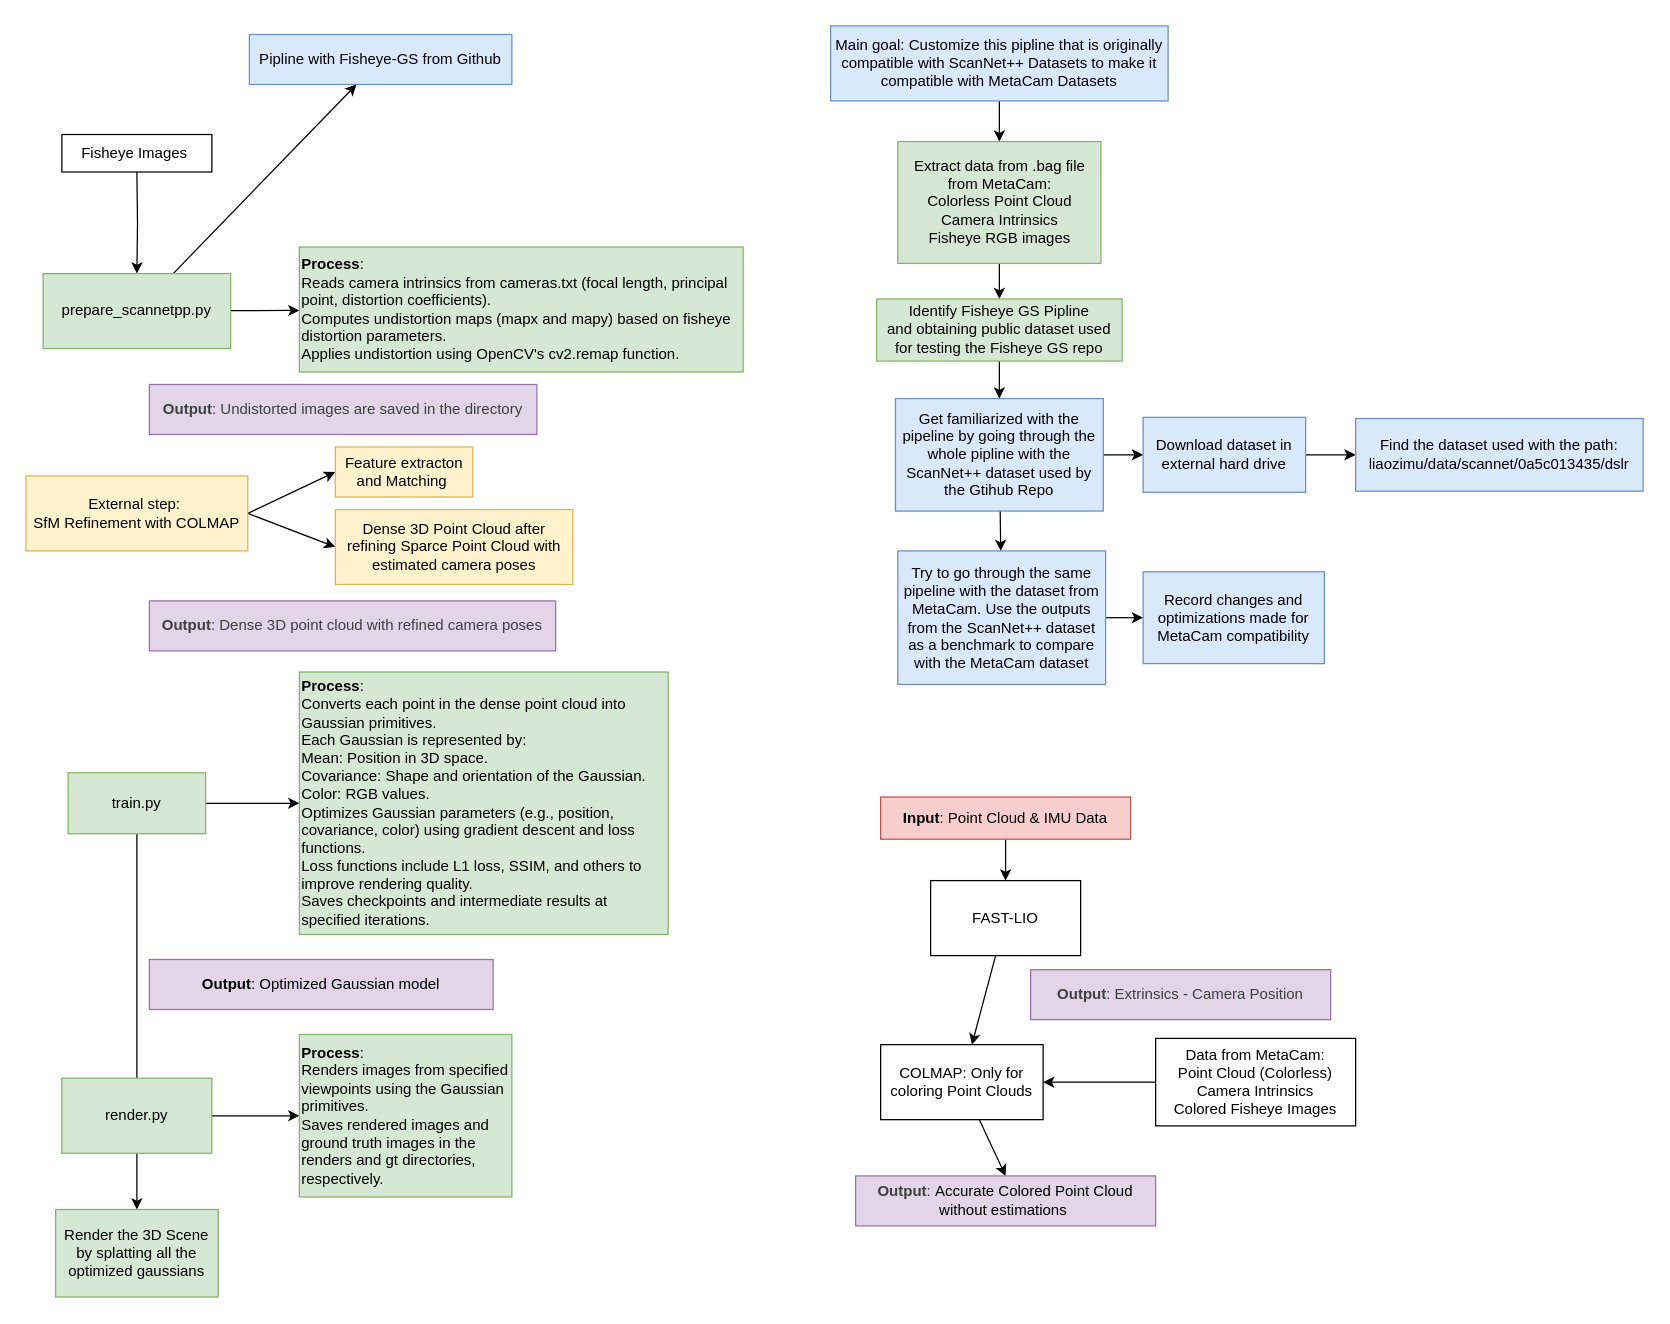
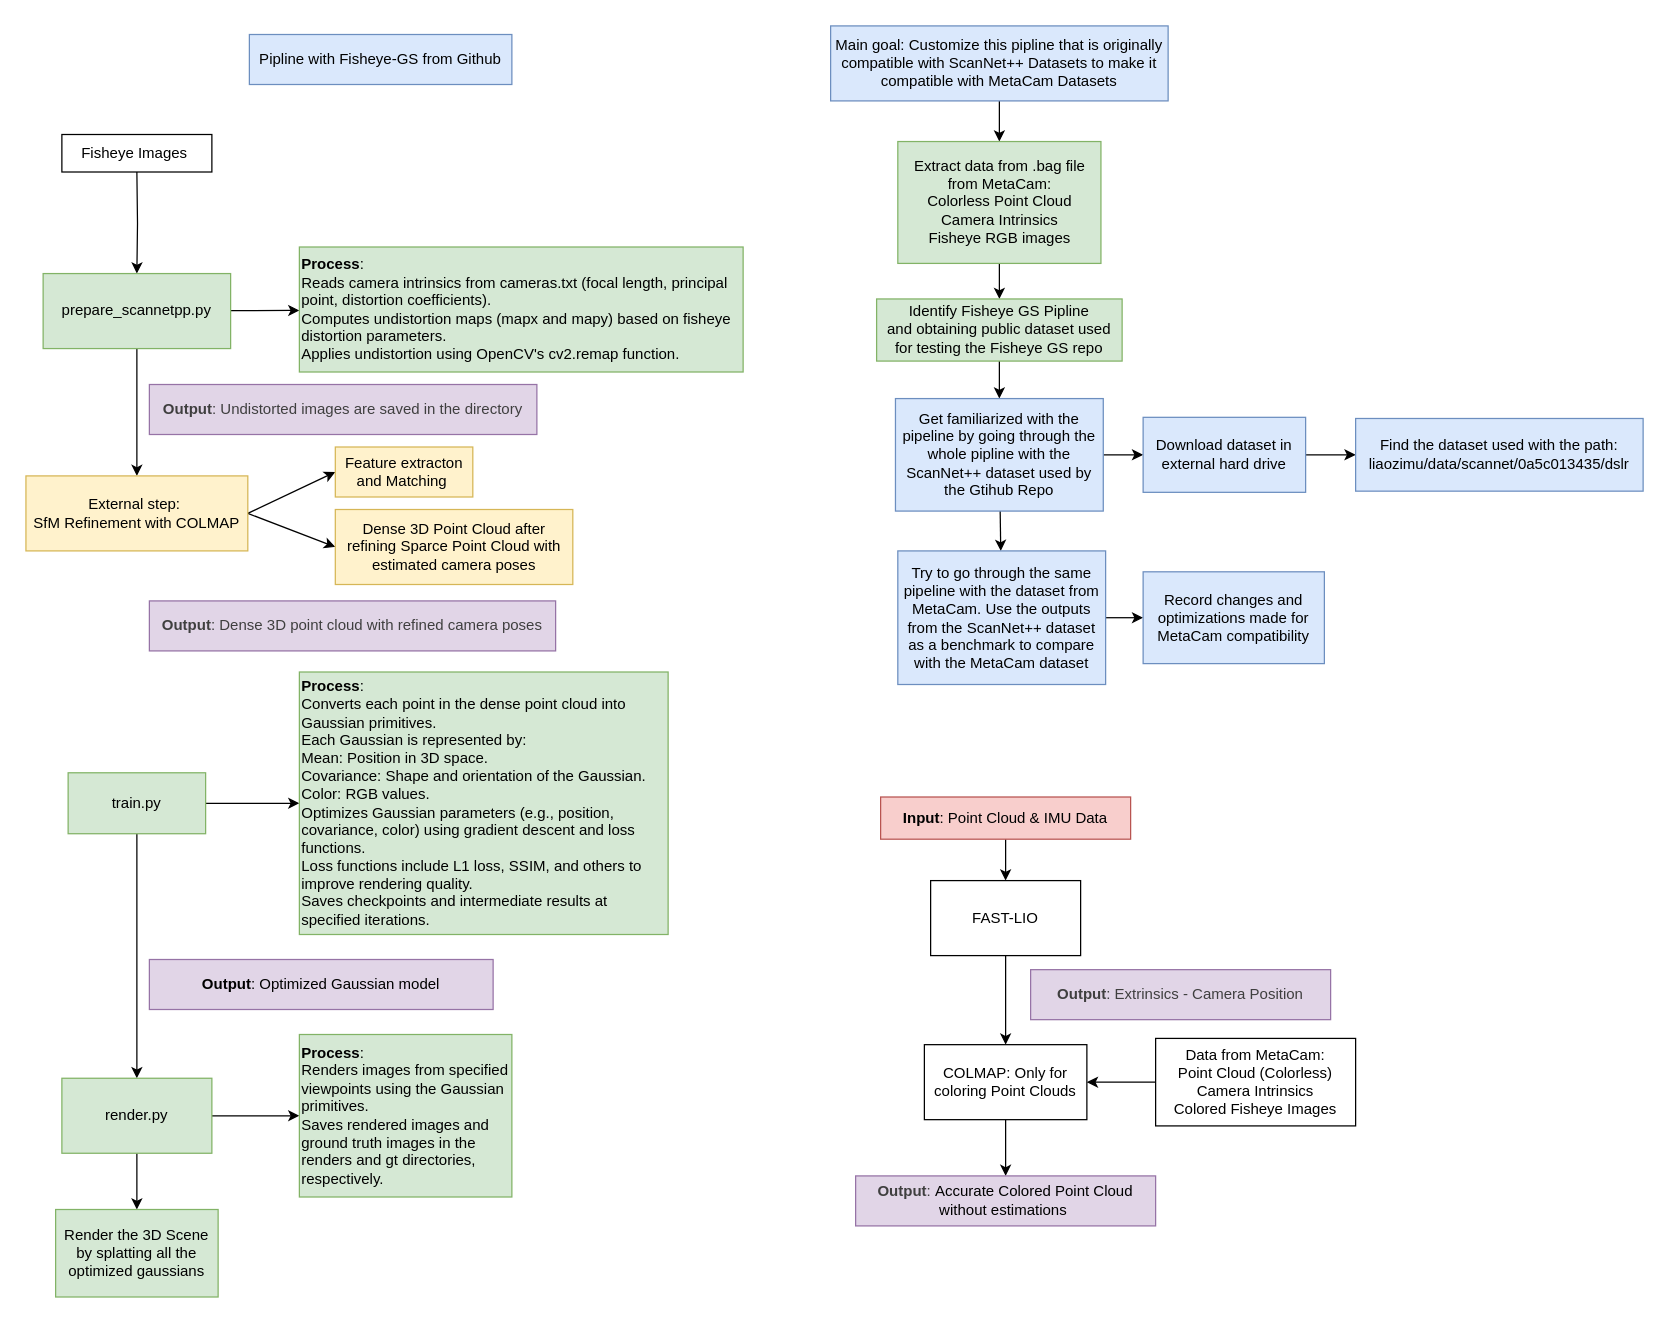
  <mxCell id="0" />
  <mxCell id="1" parent="0" />
  <mxCell id="2" value="" style="edgeStyle=orthogonalEdgeStyle;rounded=0;orthogonalLoop=1;jettySize=auto;html=1;" edge="1" parent="1" target="6"><mxGeometry relative="1" as="geometry"><mxPoint x="109" y="137" as="sourcePoint" /></mxGeometry></mxCell>
  <mxCell id="3" value="Pipline with Fisheye-GS from Github" style="rounded=0;whiteSpace=wrap;html=1;fillColor=#dae8fc;strokeColor=#6c8ebf;" vertex="1" parent="1"><mxGeometry x="199" y="27" width="210" height="40" as="geometry" /></mxCell>
- <mxCell id="4" value="" style="edgeStyle=none;html=1;" edge="1" parent="1" source="6" target="3"><mxGeometry relative="1" as="geometry"><mxPoint x="109" y="387" as="targetPoint" /></mxGeometry></mxCell>
+ <mxCell id="4" value="" style="edgeStyle=none;html=1;entryX=0.5;entryY=0;entryDx=0;entryDy=0;" edge="1" parent="1" source="6" target="21"><mxGeometry relative="1" as="geometry"><mxPoint x="109" y="387" as="targetPoint" /></mxGeometry></mxCell>
  <mxCell id="5" value="" style="edgeStyle=none;html=1;" edge="1" parent="1" source="6" target="17"><mxGeometry relative="1" as="geometry" /></mxCell>
  <mxCell id="6" value="prepare_scannetpp.py" style="whiteSpace=wrap;html=1;rounded=0;fillColor=#d5e8d4;strokeColor=#82b366;" vertex="1" parent="1"><mxGeometry x="34" y="218.25" width="150" height="60" as="geometry" /></mxCell>
  <mxCell id="7" value="Fisheye Images&amp;nbsp;" style="rounded=0;whiteSpace=wrap;html=1;" vertex="1" parent="1"><mxGeometry x="49" y="107" width="120" height="30" as="geometry" /></mxCell>
  <mxCell id="8" value="" style="edgeStyle=none;html=1;" edge="1" parent="1" source="10" target="11"><mxGeometry relative="1" as="geometry" /></mxCell>
- <mxCell id="9" value="" style="edgeStyle=none;html=1;endArrow=none;" edge="1" parent="1" source="10" target="14"><mxGeometry relative="1" as="geometry" /></mxCell>
+ <mxCell id="9" value="" style="edgeStyle=none;html=1;" edge="1" parent="1" source="10" target="14"><mxGeometry relative="1" as="geometry" /></mxCell>
  <mxCell id="10" value="train.py" style="whiteSpace=wrap;html=1;rounded=0;fillColor=#d5e8d4;strokeColor=#82b366;" vertex="1" parent="1"><mxGeometry x="54" y="617.63" width="110" height="48.75" as="geometry" /></mxCell>
  <mxCell id="11" value="&lt;b&gt;Process&lt;/b&gt;:&amp;nbsp;&lt;div&gt;&lt;font style=&quot;color: rgb(0, 0, 0);&quot;&gt;Converts each point in the dense point cloud into Gaussian primitives.&amp;nbsp;&lt;/font&gt;&lt;div&gt;&lt;font style=&quot;color: rgb(0, 0, 0);&quot;&gt;Each Gaussian is represented by:&amp;nbsp;&lt;/font&gt;&lt;/div&gt;&lt;div&gt;&lt;font style=&quot;color: rgb(0, 0, 0);&quot;&gt;Mean: Position in 3D space.&amp;nbsp;&lt;/font&gt;&lt;/div&gt;&lt;div&gt;&lt;font style=&quot;color: rgb(0, 0, 0);&quot;&gt;Covariance:&amp;nbsp;&lt;span style=&quot;background-color: transparent;&quot;&gt;Shape and orientation of the Gaussian. Color: RGB values.&amp;nbsp;&lt;br&gt;Optimizes Gaussian parameters (e.g., position, covariance, color) using gradient descent and loss functions.&amp;nbsp;&lt;/span&gt;&lt;/font&gt;&lt;/div&gt;&lt;div&gt;&lt;span style=&quot;background-color: transparent;&quot;&gt;&lt;font style=&quot;color: rgb(0, 0, 0);&quot;&gt;Loss functions include L1 loss, SSIM, and others to improve rendering quality.&amp;nbsp;&lt;/font&gt;&lt;/span&gt;&lt;/div&gt;&lt;div&gt;&lt;span style=&quot;background-color: transparent;&quot;&gt;&lt;font style=&quot;color: rgb(0, 0, 0);&quot;&gt;Saves checkpoints and intermediate results at specified iterations.&lt;/font&gt;&lt;br&gt;&lt;/span&gt;&lt;/div&gt;&lt;/div&gt;" style="whiteSpace=wrap;html=1;rounded=0;fillColor=#d5e8d4;strokeColor=#82b366;align=left;" vertex="1" parent="1"><mxGeometry x="239" y="537" width="295" height="210" as="geometry" /></mxCell>
  <mxCell id="12" value="" style="edgeStyle=none;html=1;" edge="1" parent="1" source="14" target="15"><mxGeometry relative="1" as="geometry" /></mxCell>
  <mxCell id="13" value="" style="edgeStyle=none;html=1;" edge="1" parent="1" source="14" target="16"><mxGeometry relative="1" as="geometry" /></mxCell>
  <mxCell id="14" value="render.py" style="whiteSpace=wrap;html=1;rounded=0;fillColor=#d5e8d4;strokeColor=#82b366;" vertex="1" parent="1"><mxGeometry x="49" y="862" width="120" height="60" as="geometry" /></mxCell>
  <mxCell id="15" value="&lt;font style=&quot;color: rgb(0, 0, 0);&quot;&gt;&lt;b&gt;Process&lt;/b&gt;:&amp;nbsp;&lt;/font&gt;&lt;div&gt;&lt;font style=&quot;color: rgb(0, 0, 0);&quot;&gt;Renders images from specified viewpoints using the Gaussian primitives.&amp;nbsp;&lt;/font&gt;&lt;div&gt;&lt;font style=&quot;color: rgb(0, 0, 0);&quot;&gt;Saves rendered images and ground truth images in the renders and gt directories, respectively.&lt;/font&gt;&lt;/div&gt;&lt;/div&gt;" style="whiteSpace=wrap;html=1;rounded=0;fillColor=#d5e8d4;strokeColor=#82b366;align=left;" vertex="1" parent="1"><mxGeometry x="239" y="827" width="170" height="130" as="geometry" /></mxCell>
  <mxCell id="16" value="Render the 3D Scene by splatting all the optimized gaussians" style="whiteSpace=wrap;html=1;rounded=0;fillColor=#d5e8d4;strokeColor=#82b366;" vertex="1" parent="1"><mxGeometry x="44" y="967" width="130" height="70" as="geometry" /></mxCell>
  <mxCell id="17" value="&lt;b&gt;Process&lt;/b&gt;:&lt;br&gt;&lt;span style=&quot;background-color: transparent;&quot;&gt;Reads camera intrinsics from cameras.txt (focal length, principal point, distortion coefficients).&lt;/span&gt;&lt;br&gt;&lt;span style=&quot;background-color: transparent;&quot;&gt;Computes undistortion maps (mapx and mapy) based on fisheye distortion parameters.&lt;/span&gt;&lt;br&gt;&lt;span style=&quot;background-color: transparent;&quot;&gt;Applies undistortion using OpenCV's cv2.remap function.&amp;nbsp;&lt;/span&gt;" style="whiteSpace=wrap;html=1;fillColor=#d5e8d4;strokeColor=#82b366;rounded=0;align=left;" vertex="1" parent="1"><mxGeometry x="239" y="197" width="355" height="100" as="geometry" /></mxCell>
  <mxCell id="18" value="&lt;b style=&quot;color: rgb(63, 63, 63); scrollbar-color: light-dark(#e2e2e2, #4b4b4b)&lt;br/&gt;&#09;&#09;&#09;&#09;&#09;light-dark(#fbfbfb, var(--dark-panel-color)); text-align: left;&quot;&gt;Output&lt;/b&gt;&lt;span style=&quot;color: rgb(63, 63, 63); text-align: left;&quot;&gt;: Undistorted images are saved in the directory&lt;/span&gt;" style="rounded=0;whiteSpace=wrap;html=1;fillColor=#e1d5e7;strokeColor=#9673a6;" vertex="1" parent="1"><mxGeometry x="119" y="307" width="310" height="40" as="geometry" /></mxCell>
  <mxCell id="19" value="" style="edgeStyle=none;html=1;rounded=0;curved=1;entryX=0;entryY=0.5;entryDx=0;entryDy=0;exitX=1;exitY=0.5;exitDx=0;exitDy=0;" edge="1" parent="1" source="21" target="23"><mxGeometry relative="1" as="geometry" /></mxCell>
  <mxCell id="20" value="" style="edgeStyle=none;html=1;exitX=1;exitY=0.5;exitDx=0;exitDy=0;entryX=0;entryY=0.5;entryDx=0;entryDy=0;" edge="1" parent="1" source="21" target="22"><mxGeometry relative="1" as="geometry"><mxPoint x="217.75" y="397" as="sourcePoint" /></mxGeometry></mxCell>
  <mxCell id="21" value="External step:&amp;nbsp;&lt;br&gt;SfM Refinement with COLMAP" style="rounded=0;whiteSpace=wrap;html=1;fillColor=#fff2cc;strokeColor=#d6b656;" vertex="1" parent="1"><mxGeometry x="20.25" y="380.13" width="177.5" height="60" as="geometry" /></mxCell>
  <mxCell id="22" value="Feature extracton and Matching&amp;nbsp;" style="whiteSpace=wrap;html=1;rounded=0;fillColor=#fff2cc;strokeColor=#d6b656;" vertex="1" parent="1"><mxGeometry x="267.75" y="357" width="110" height="40" as="geometry" /></mxCell>
  <mxCell id="23" value="Dense 3D Point Cloud after refining Sparce Point Cloud with estimated camera poses" style="whiteSpace=wrap;html=1;rounded=0;fillColor=#fff2cc;strokeColor=#d6b656;" vertex="1" parent="1"><mxGeometry x="267.75" y="407" width="190" height="60" as="geometry" /></mxCell>
  <mxCell id="24" value="&lt;b style=&quot;color: rgb(63, 63, 63); scrollbar-color: light-dark(#e2e2e2, #4b4b4b)&lt;br/&gt;&#09;&#09;&#09;&#09;&#09;light-dark(#fbfbfb, var(--dark-panel-color)); text-align: left;&quot;&gt;Output&lt;/b&gt;&lt;span style=&quot;color: rgb(63, 63, 63); text-align: left;&quot;&gt;: Dense 3D point cloud with refined camera poses&lt;/span&gt;" style="rounded=0;whiteSpace=wrap;html=1;fillColor=#e1d5e7;strokeColor=#9673a6;" vertex="1" parent="1"><mxGeometry x="119" y="480.13" width="325" height="40" as="geometry" /></mxCell>
  <mxCell id="25" value="&lt;span style=&quot;color: rgb(0, 0, 0);&quot;&gt;&lt;b&gt;Output&lt;/b&gt;: Optimized Gaussian model&lt;/span&gt;" style="rounded=0;whiteSpace=wrap;html=1;fillColor=#e1d5e7;strokeColor=#9673a6;" vertex="1" parent="1"><mxGeometry x="119" y="767" width="275" height="40" as="geometry" /></mxCell>
  <mxCell id="26" value="" style="edgeStyle=none;html=1;" edge="1" parent="1" source="27" target="29"><mxGeometry relative="1" as="geometry" /></mxCell>
  <mxCell id="27" value="FAST-LIO" style="rounded=0;whiteSpace=wrap;html=1;" vertex="1" parent="1"><mxGeometry x="744" y="703.88" width="120" height="60" as="geometry" /></mxCell>
  <mxCell id="28" value="" style="edgeStyle=none;html=1;entryX=0.5;entryY=0;entryDx=0;entryDy=0;" edge="1" parent="1" source="29" target="35"><mxGeometry relative="1" as="geometry"><mxPoint x="804" y="943.88" as="targetPoint" /></mxGeometry></mxCell>
- <mxCell id="29" value="COLMAP: Only for coloring Point Clouds" style="rounded=0;whiteSpace=wrap;html=1;" vertex="1" parent="1"><mxGeometry x="704" y="835.13" width="130" height="60" as="geometry" /></mxCell>
+ <mxCell id="29" value="COLMAP: Only for coloring Point Clouds" style="rounded=0;whiteSpace=wrap;html=1;" vertex="1" parent="1"><mxGeometry x="739" y="835.13" width="130" height="60" as="geometry" /></mxCell>
  <mxCell id="30" value="" style="edgeStyle=none;html=1;" edge="1" parent="1" source="31" target="27"><mxGeometry relative="1" as="geometry" /></mxCell>
  <mxCell id="31" value="&lt;b style=&quot;scrollbar-color: light-dark(#e2e2e2, #4b4b4b)&lt;br/&gt;&#09;&#09;&#09;&#09;&#09;light-dark(#fbfbfb, var(--dark-panel-color)); text-align: left;&quot;&gt;Input&lt;/b&gt;&lt;span style=&quot;color: rgb(0, 0, 0); text-align: left;&quot;&gt;: Point Cloud &amp;amp; IMU Data&lt;/span&gt;" style="rounded=0;whiteSpace=wrap;html=1;fillColor=#f8cecc;strokeColor=#b85450;" vertex="1" parent="1"><mxGeometry x="704" y="637" width="200" height="33.75" as="geometry" /></mxCell>
  <mxCell id="32" value="&lt;b style=&quot;color: rgb(63, 63, 63); scrollbar-color: light-dark(#e2e2e2, #4b4b4b)&lt;br/&gt;&#09;&#09;&#09;&#09;&#09;light-dark(#fbfbfb, var(--dark-panel-color)); text-align: left;&quot;&gt;Output&lt;/b&gt;&lt;span style=&quot;color: rgb(63, 63, 63); text-align: left;&quot;&gt;: Extrinsics - Camera Position&lt;/span&gt;" style="rounded=0;whiteSpace=wrap;html=1;fillColor=#e1d5e7;strokeColor=#9673a6;" vertex="1" parent="1"><mxGeometry x="824" y="775.13" width="240" height="40" as="geometry" /></mxCell>
  <mxCell id="33" value="" style="edgeStyle=none;html=1;" edge="1" parent="1" source="34" target="29"><mxGeometry relative="1" as="geometry" /></mxCell>
  <mxCell id="34" value="Data from MetaCam:&lt;br&gt;Point Cloud (Colorless)&lt;br&gt;Camera Intrinsics&lt;br&gt;Colored Fisheye Images" style="rounded=0;whiteSpace=wrap;html=1;" vertex="1" parent="1"><mxGeometry x="924" y="830.13" width="160" height="70" as="geometry" /></mxCell>
  <mxCell id="35" value="&lt;b style=&quot;color: rgb(63, 63, 63); scrollbar-color: light-dark(#e2e2e2, #4b4b4b)&lt;br/&gt;&#09;&#09;&#09;&#09;&#09;light-dark(#fbfbfb, var(--dark-panel-color)); text-align: left;&quot;&gt;Output&lt;/b&gt;&lt;span style=&quot;color: rgb(63, 63, 63); text-align: left;&quot;&gt;:&amp;nbsp;&lt;span style=&quot;color: rgb(0, 0, 0); text-align: center;&quot;&gt;Accurate Colored Point Cloud without estimations&lt;/span&gt;&amp;nbsp;&lt;/span&gt;" style="rounded=0;whiteSpace=wrap;html=1;fillColor=#e1d5e7;strokeColor=#9673a6;" vertex="1" parent="1"><mxGeometry x="684" y="940.13" width="240" height="40" as="geometry" /></mxCell>
  <mxCell id="36" value="" style="edgeStyle=none;html=1;" edge="1" parent="1" source="37" target="39"><mxGeometry relative="1" as="geometry" /></mxCell>
  <mxCell id="37" value="&lt;span style=&quot;color: rgb(0, 0, 0);&quot;&gt;Main goal: Customize this pipline that is originally compatible with ScanNet++ Datasets to make it compatible with MetaCam Datasets&lt;/span&gt;" style="rounded=0;whiteSpace=wrap;html=1;fillColor=#dae8fc;strokeColor=#6c8ebf;" vertex="1" parent="1"><mxGeometry x="664" y="20.13" width="270" height="60" as="geometry" /></mxCell>
  <mxCell id="38" value="" style="edgeStyle=none;html=1;" edge="1" parent="1" source="39" target="41"><mxGeometry relative="1" as="geometry" /></mxCell>
  <mxCell id="39" value="Extract data from .bag file from MetaCam:&lt;br&gt;Colorless Point Cloud&lt;div&gt;&lt;div&gt;Camera Intrinsics&lt;/div&gt;&lt;/div&gt;&lt;div&gt;Fisheye RGB images&lt;/div&gt;" style="whiteSpace=wrap;html=1;rounded=0;fillColor=#d5e8d4;strokeColor=#82b366;" vertex="1" parent="1"><mxGeometry x="717.75" y="112.63" width="162.5" height="97.5" as="geometry" /></mxCell>
  <mxCell id="40" value="" style="edgeStyle=none;html=1;" edge="1" parent="1" source="41" target="44"><mxGeometry relative="1" as="geometry" /></mxCell>
  <mxCell id="41" value="Identify Fisheye GS Pipline and&lt;span style=&quot;color: rgb(0, 0, 0);&quot;&gt;&amp;nbsp;obtaining public dataset used for testing the&amp;nbsp;&lt;/span&gt;&lt;span style=&quot;color: rgb(0, 0, 0);&quot;&gt;Fisheye GS repo&lt;/span&gt;" style="whiteSpace=wrap;html=1;rounded=0;fillColor=#d5e8d4;strokeColor=#82b366;" vertex="1" parent="1"><mxGeometry x="700.79" y="238.57" width="196.41" height="49.69" as="geometry" /></mxCell>
  <mxCell id="42" value="" style="edgeStyle=none;html=1;" edge="1" parent="1" source="44" target="46"><mxGeometry relative="1" as="geometry" /></mxCell>
  <mxCell id="43" value="" style="edgeStyle=none;html=1;" edge="1" parent="1" source="44" target="48"><mxGeometry relative="1" as="geometry" /></mxCell>
  <mxCell id="44" value="&lt;span style=&quot;color: rgb(0, 0, 0);&quot;&gt;Get familiarized with the pipeline by&lt;/span&gt;&amp;nbsp;going through the whole pipline with the ScanNet++ dataset used by the Gtihub Repo" style="whiteSpace=wrap;html=1;rounded=0;fillColor=#dae8fc;strokeColor=#6c8ebf;" vertex="1" parent="1"><mxGeometry x="715.87" y="318.26" width="166.25" height="90" as="geometry" /></mxCell>
  <mxCell id="45" value="" style="edgeStyle=none;html=1;" edge="1" parent="1" source="46" target="50"><mxGeometry relative="1" as="geometry" /></mxCell>
  <mxCell id="46" value="Try to go through the same pipeline with the dataset from MetaCam.&amp;nbsp;&lt;span style=&quot;color: rgb(0, 0, 0);&quot;&gt;Use the outputs from the ScanNet++ dataset as a benchmark to compare with the MetaCam dataset&lt;/span&gt;" style="whiteSpace=wrap;html=1;fillColor=#dae8fc;strokeColor=#6c8ebf;rounded=0;" vertex="1" parent="1"><mxGeometry x="717.75" y="440.13" width="166.25" height="106.87" as="geometry" /></mxCell>
  <mxCell id="47" value="" style="edgeStyle=none;html=1;" edge="1" parent="1" source="48" target="49"><mxGeometry relative="1" as="geometry" /></mxCell>
  <mxCell id="48" value="Download dataset in external hard drive" style="whiteSpace=wrap;html=1;fillColor=#dae8fc;strokeColor=#6c8ebf;rounded=0;" vertex="1" parent="1"><mxGeometry x="914" y="333.26" width="130" height="60" as="geometry" /></mxCell>
  <mxCell id="49" value="Find the dataset used with the path:&lt;br&gt;liaozimu/data/scannet/0a5c013435/dslr" style="whiteSpace=wrap;html=1;fillColor=#dae8fc;strokeColor=#6c8ebf;rounded=0;" vertex="1" parent="1"><mxGeometry x="1084" y="334.19" width="230" height="58.13" as="geometry" /></mxCell>
  <mxCell id="50" value="Record changes and optimizations made for MetaCam compatibility" style="whiteSpace=wrap;html=1;fillColor=#dae8fc;strokeColor=#6c8ebf;rounded=0;" vertex="1" parent="1"><mxGeometry x="914" y="456.85" width="145" height="73.44" as="geometry" /></mxCell>
